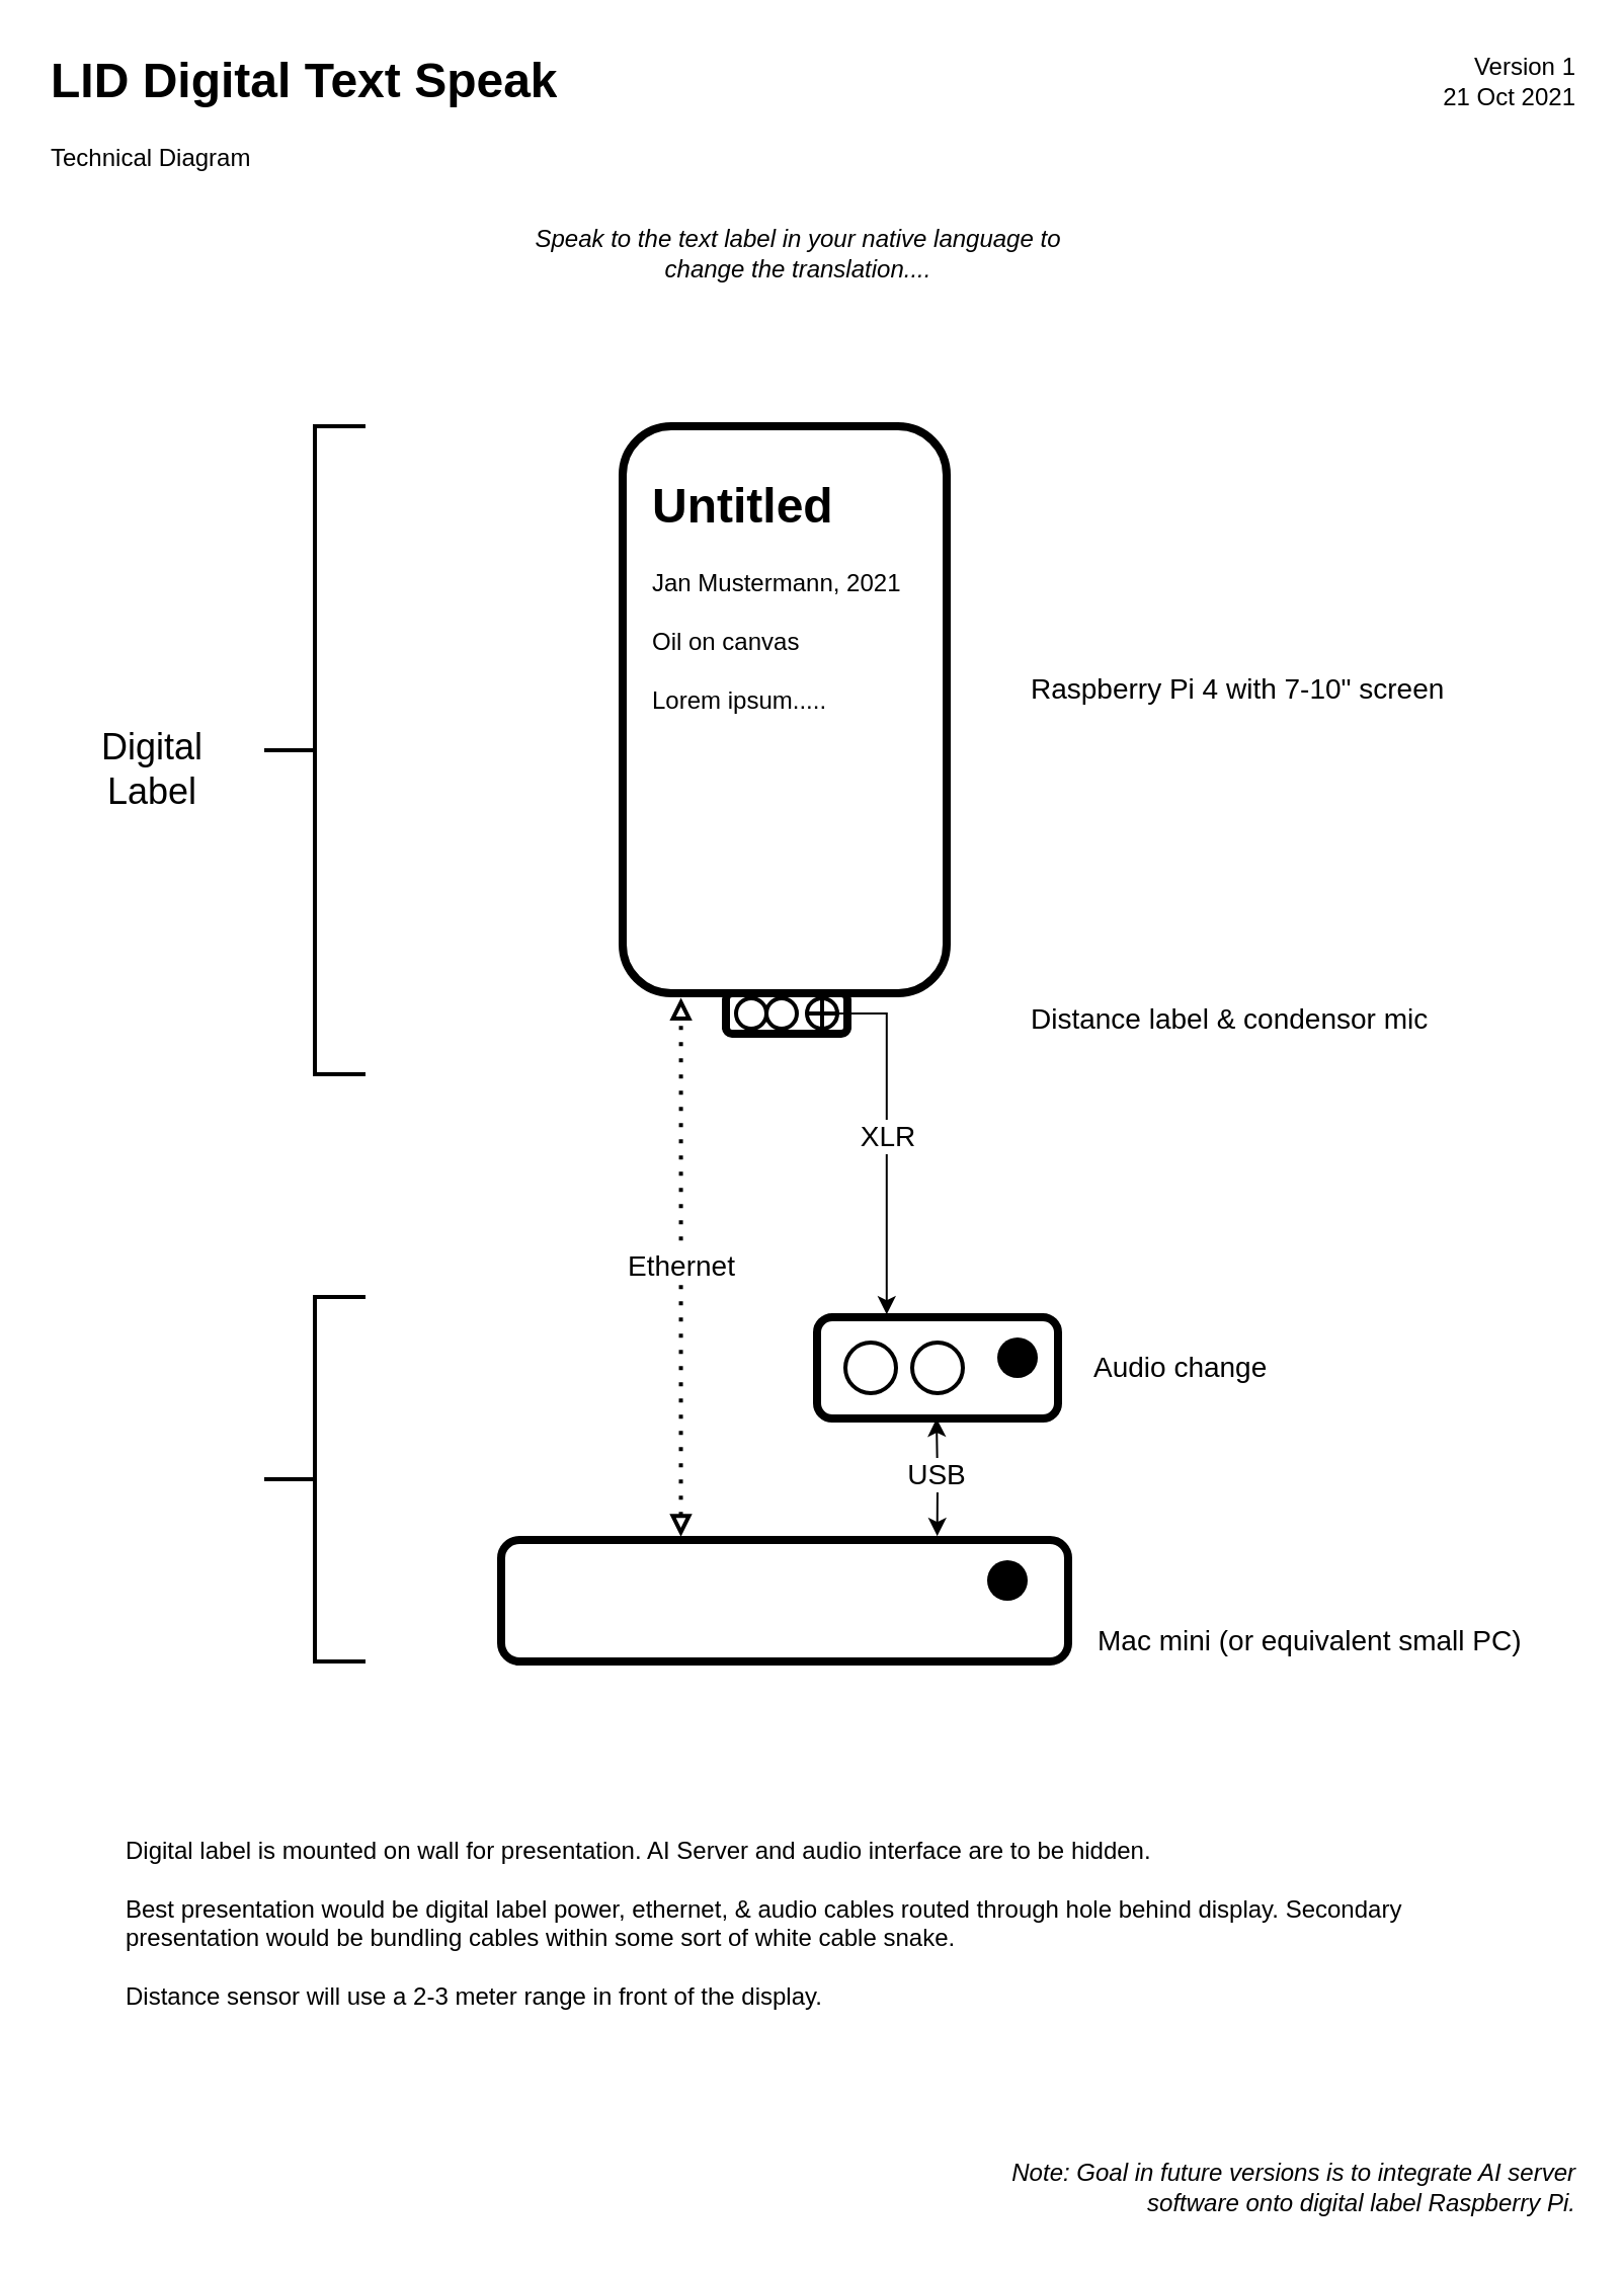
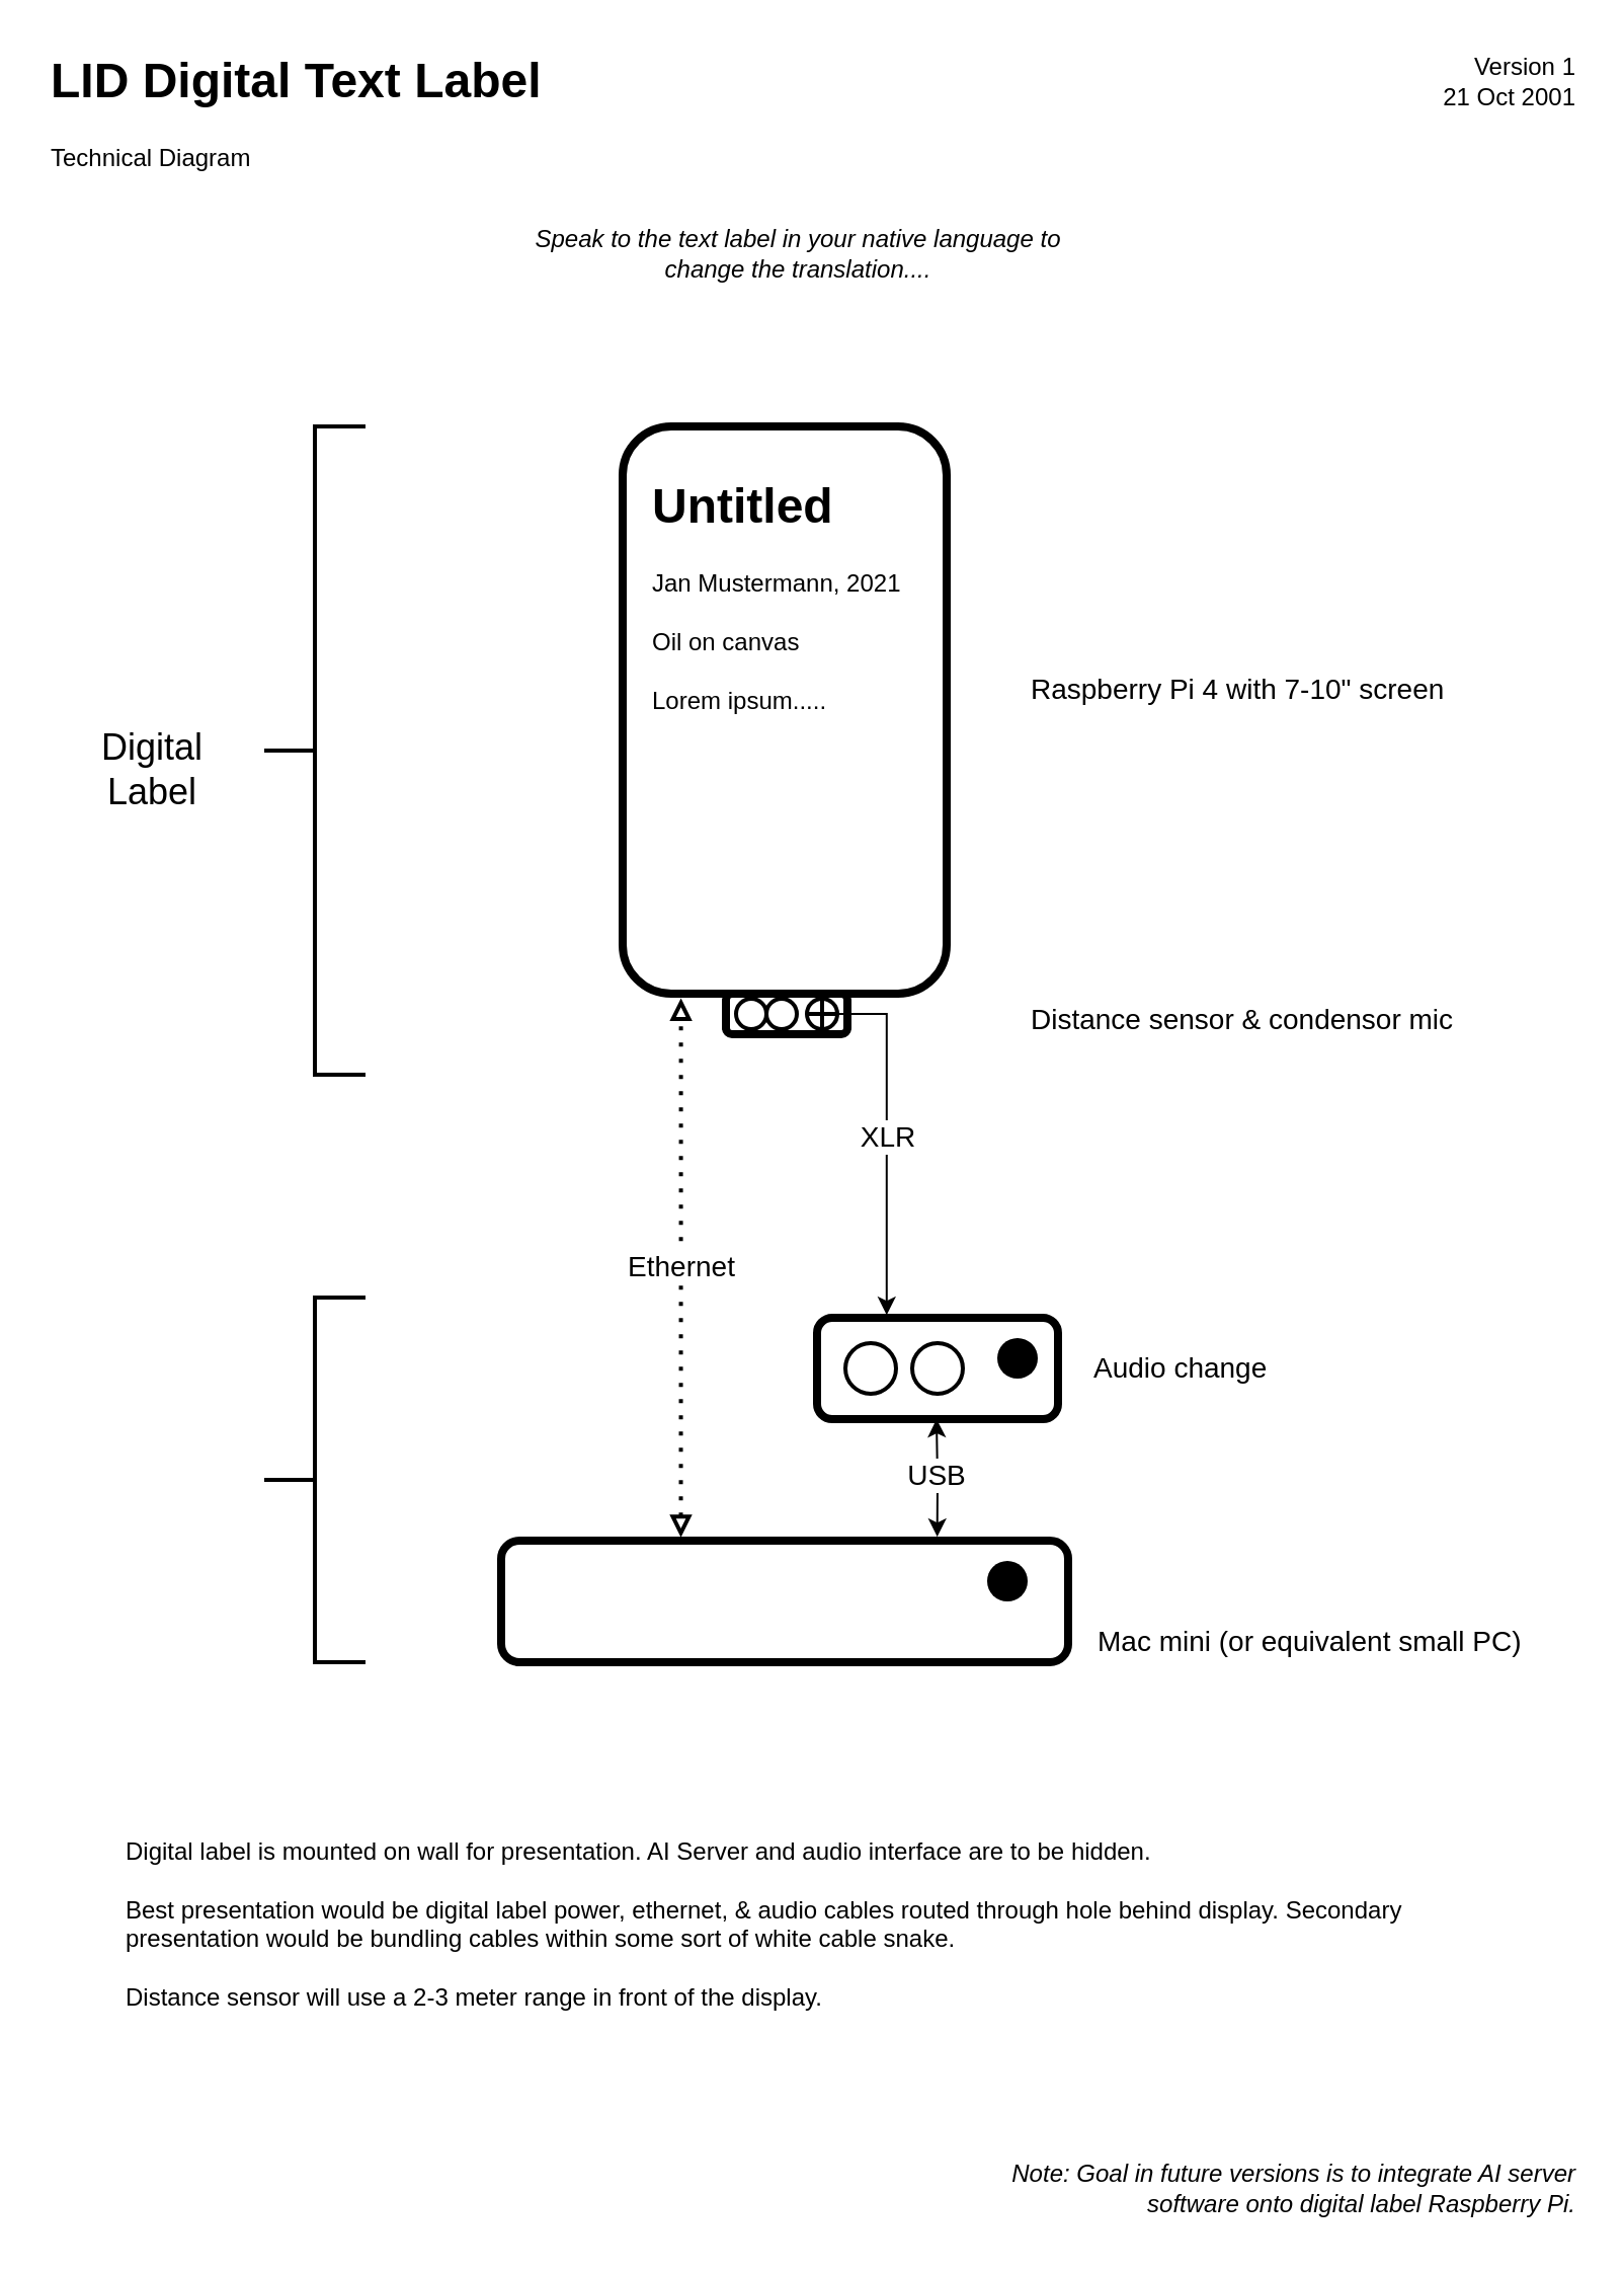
  <mxCell id="0" />
  <mxCell id="1" parent="0" />
- <mxCell id="2" value="&lt;h1&gt;LID Digital Text Speak&lt;/h1&gt;&lt;p&gt;Technical Diagram&lt;span&gt;&lt;br&gt;&lt;/span&gt;&lt;/p&gt;" style="text;html=1;strokeColor=none;fillColor=none;spacing=5;spacingTop=-20;whiteSpace=wrap;overflow=hidden;rounded=0;" parent="1" vertex="1"><mxGeometry x="20" y="20" width="280" height="70" as="geometry" /></mxCell>
+ <mxCell id="2" value="&lt;h1&gt;LID Digital Text Label&lt;/h1&gt;&lt;p&gt;Technical Diagram&lt;span&gt;&lt;br&gt;&lt;/span&gt;&lt;/p&gt;" style="text;html=1;strokeColor=none;fillColor=none;spacing=5;spacingTop=-20;whiteSpace=wrap;overflow=hidden;rounded=0;" parent="1" vertex="1"><mxGeometry x="20" y="20" width="280" height="70" as="geometry" /></mxCell>
  <mxCell id="3" value="" style="group" parent="1" vertex="1" connectable="0"><mxGeometry x="307" y="210" width="160" height="302.5" as="geometry" /></mxCell>
  <mxCell id="4" value="" style="group" parent="3" vertex="1" connectable="0"><mxGeometry width="160" height="280" as="geometry" /></mxCell>
  <mxCell id="5" value="" style="rounded=1;whiteSpace=wrap;html=1;fillColor=none;strokeWidth=4;strokeColor=default;" parent="4" vertex="1"><mxGeometry width="160" height="280" as="geometry" /></mxCell>
  <mxCell id="6" value="&lt;h1&gt;Untitled&lt;/h1&gt;&lt;p&gt;Jan Mustermann, 2021&lt;br&gt;&lt;br&gt;Oil on canvas&lt;br&gt;&lt;br&gt;Lorem ipsum.....&lt;br&gt;&lt;br&gt;&lt;br&gt;&lt;/p&gt;" style="text;html=1;strokeColor=none;fillColor=none;spacing=5;spacingTop=-20;whiteSpace=wrap;overflow=hidden;rounded=0;" parent="4" vertex="1"><mxGeometry x="10" y="20" width="140" height="240" as="geometry" /></mxCell>
  <mxCell id="7" value="" style="group" parent="3" vertex="1" connectable="0"><mxGeometry x="51" y="280" width="70" height="20" as="geometry" /></mxCell>
  <mxCell id="8" value="" style="group" parent="7" vertex="1" connectable="0"><mxGeometry width="60" height="20" as="geometry" /></mxCell>
  <mxCell id="9" value="" style="rounded=1;whiteSpace=wrap;html=1;strokeColor=default;strokeWidth=4;fillColor=none;" parent="8" vertex="1"><mxGeometry width="60" height="20" as="geometry" /></mxCell>
  <mxCell id="10" value="" style="ellipse;whiteSpace=wrap;html=1;aspect=fixed;strokeColor=default;strokeWidth=2;fillColor=none;" parent="8" vertex="1"><mxGeometry x="5" y="2.5" width="15" height="15" as="geometry" /></mxCell>
  <mxCell id="11" value="" style="ellipse;whiteSpace=wrap;html=1;aspect=fixed;strokeColor=default;strokeWidth=2;fillColor=none;" parent="8" vertex="1"><mxGeometry x="20" y="2.5" width="15" height="15" as="geometry" /></mxCell>
  <mxCell id="12" value="" style="verticalLabelPosition=bottom;verticalAlign=top;html=1;shape=mxgraph.flowchart.summing_function;strokeColor=default;strokeWidth=2;fillColor=none;" parent="3" vertex="1"><mxGeometry x="91" y="282.5" width="15" height="15" as="geometry" /></mxCell>
  <mxCell id="13" value="Raspberry Pi 4 with 7-10&quot; screen" style="text;html=1;strokeColor=none;fillColor=none;align=left;verticalAlign=middle;whiteSpace=wrap;rounded=0;fontSize=14;" parent="1" vertex="1"><mxGeometry x="507" y="330" width="210" height="20" as="geometry" /></mxCell>
- <mxCell id="14" value="Distance label &amp;amp; condensor mic" style="text;html=1;strokeColor=none;fillColor=none;align=left;verticalAlign=middle;whiteSpace=wrap;rounded=0;fontSize=14;" parent="1" vertex="1"><mxGeometry x="507" y="492.5" width="220" height="20" as="geometry" /></mxCell>
+ <mxCell id="14" value="Distance sensor &amp;amp; condensor mic" style="text;html=1;strokeColor=none;fillColor=none;align=left;verticalAlign=middle;whiteSpace=wrap;rounded=0;fontSize=14;" parent="1" vertex="1"><mxGeometry x="507" y="492.5" width="220" height="20" as="geometry" /></mxCell>
  <mxCell id="15" value="" style="group" parent="1" vertex="1" connectable="0"><mxGeometry x="403" y="650" width="119" height="50" as="geometry" /></mxCell>
  <mxCell id="16" value="" style="rounded=1;whiteSpace=wrap;html=1;strokeColor=default;strokeWidth=4;fillColor=none;" parent="15" vertex="1"><mxGeometry width="119" height="50" as="geometry" /></mxCell>
  <mxCell id="17" value="" style="ellipse;whiteSpace=wrap;html=1;aspect=fixed;strokeColor=default;strokeWidth=2;fillColor=none;" parent="15" vertex="1"><mxGeometry x="14" y="12.5" width="25" height="25" as="geometry" /></mxCell>
  <mxCell id="18" value="" style="ellipse;whiteSpace=wrap;html=1;aspect=fixed;strokeColor=default;strokeWidth=2;fillColor=none;" parent="15" vertex="1"><mxGeometry x="47" y="12.5" width="25" height="25" as="geometry" /></mxCell>
  <mxCell id="19" value="" style="ellipse;whiteSpace=wrap;html=1;aspect=fixed;strokeColor=none;strokeWidth=2;fillColor=#000000;" parent="15" vertex="1"><mxGeometry x="89" y="10" width="20" height="20" as="geometry" /></mxCell>
  <mxCell id="20" style="edgeStyle=orthogonalEdgeStyle;rounded=0;orthogonalLoop=1;jettySize=auto;html=1;exitX=1;exitY=0.5;exitDx=0;exitDy=0;exitPerimeter=0;fontSize=14;entryX=0.289;entryY=-0.028;entryDx=0;entryDy=0;entryPerimeter=0;" parent="1" source="12" target="16" edge="1"><mxGeometry relative="1" as="geometry"><mxPoint x="437" y="640" as="targetPoint" /></mxGeometry></mxCell>
  <mxCell id="21" value="XLR" style="edgeLabel;html=1;align=center;verticalAlign=middle;resizable=0;points=[];fontSize=14;" parent="20" vertex="1" connectable="0"><mxGeometry x="-0.018" relative="1" as="geometry"><mxPoint as="offset" /></mxGeometry></mxCell>
  <mxCell id="22" value="Audio change" style="text;html=1;strokeColor=none;fillColor=none;align=left;verticalAlign=middle;whiteSpace=wrap;rounded=0;fontSize=14;" parent="1" vertex="1"><mxGeometry x="538" y="665" width="102" height="20" as="geometry" /></mxCell>
  <mxCell id="23" style="edgeStyle=orthogonalEdgeStyle;rounded=0;orthogonalLoop=1;jettySize=auto;html=1;entryX=0.769;entryY=-0.032;entryDx=0;entryDy=0;fontSize=14;startArrow=classic;startFill=1;entryPerimeter=0;" parent="1" target="28" edge="1"><mxGeometry relative="1" as="geometry"><mxPoint x="462" y="700" as="sourcePoint" /></mxGeometry></mxCell>
  <mxCell id="24" value="USB" style="edgeLabel;html=1;align=center;verticalAlign=middle;resizable=0;points=[];fontSize=14;" parent="23" vertex="1" connectable="0"><mxGeometry x="-0.074" y="-1" relative="1" as="geometry"><mxPoint as="offset" /></mxGeometry></mxCell>
  <mxCell id="25" value="Ethernet" style="endArrow=block;dashed=1;html=1;dashPattern=1 3;strokeWidth=2;rounded=0;fontSize=14;edgeStyle=orthogonalEdgeStyle;startArrow=block;startFill=0;endFill=0;entryX=0.18;entryY=1.008;entryDx=0;entryDy=0;entryPerimeter=0;exitX=0.317;exitY=-0.027;exitDx=0;exitDy=0;exitPerimeter=0;" parent="1" source="28" target="5" edge="1"><mxGeometry width="50" height="50" relative="1" as="geometry"><mxPoint x="347" y="750" as="sourcePoint" /><mxPoint x="347" y="550" as="targetPoint" /></mxGeometry></mxCell>
  <mxCell id="26" value="Mac mini (or equivalent small PC)" style="text;html=1;strokeColor=none;fillColor=none;align=left;verticalAlign=middle;whiteSpace=wrap;rounded=0;fontSize=14;" parent="1" vertex="1"><mxGeometry x="540" y="800" width="230" height="20" as="geometry" /></mxCell>
  <mxCell id="27" value="" style="group" parent="1" vertex="1" connectable="0"><mxGeometry x="247" y="760" width="280" height="60" as="geometry" /></mxCell>
  <mxCell id="28" value="" style="rounded=1;whiteSpace=wrap;html=1;strokeColor=default;strokeWidth=4;fillColor=none;" parent="27" vertex="1"><mxGeometry width="280" height="60" as="geometry" /></mxCell>
  <mxCell id="29" value="" style="ellipse;whiteSpace=wrap;html=1;aspect=fixed;strokeColor=none;strokeWidth=2;fillColor=#000000;" parent="27" vertex="1"><mxGeometry x="240" y="10" width="20" height="20" as="geometry" /></mxCell>
  <mxCell id="30" value="Digital Label" style="text;html=1;strokeColor=none;fillColor=none;align=center;verticalAlign=middle;whiteSpace=wrap;rounded=0;fontSize=18;" parent="1" vertex="1"><mxGeometry x="35" y="370" width="80" height="20" as="geometry" /></mxCell>
  <mxCell id="31" value="" style="strokeWidth=2;html=1;shape=mxgraph.flowchart.annotation_2;align=left;labelPosition=right;pointerEvents=1;fontSize=14;fillColor=none;" parent="1" vertex="1"><mxGeometry x="130" y="210" width="50" height="320" as="geometry" /></mxCell>
  <mxCell id="32" value="" style="strokeWidth=2;html=1;shape=mxgraph.flowchart.annotation_2;align=left;labelPosition=right;pointerEvents=1;fontSize=14;fillColor=none;" parent="1" vertex="1"><mxGeometry x="130" y="640" width="50" height="180" as="geometry" /></mxCell>
  <mxCell id="33" value="Note: Goal in future versions is to integrate AI server software onto digital label Raspberry Pi." style="text;html=1;strokeColor=none;fillColor=none;align=right;verticalAlign=middle;whiteSpace=wrap;rounded=0;fontSize=12;fontStyle=2" parent="1" vertex="1"><mxGeometry x="460" y="1060" width="320" height="40" as="geometry" /></mxCell>
- <mxCell id="34" value="Version 1&lt;br&gt;21 Oct 2021" style="text;html=1;strokeColor=none;fillColor=none;align=right;verticalAlign=middle;whiteSpace=wrap;rounded=0;fontSize=12;" parent="1" vertex="1"><mxGeometry x="660" y="20" width="120" height="40" as="geometry" /></mxCell>
+ <mxCell id="34" value="Version 1&lt;br&gt;21 Oct 2001" style="text;html=1;strokeColor=none;fillColor=none;align=right;verticalAlign=middle;whiteSpace=wrap;rounded=0;fontSize=12;" parent="1" vertex="1"><mxGeometry x="660" y="20" width="120" height="40" as="geometry" /></mxCell>
  <mxCell id="35" value="Digital label is mounted on wall for presentation. AI Server and audio interface are to be hidden.&lt;br&gt;&lt;br&gt;Best presentation would be digital label power, ethernet, &amp;amp; audio cables routed through hole behind display. Secondary presentation would be bundling cables within some sort of white cable snake.&lt;br&gt;&lt;br&gt;Distance sensor will use a 2-3 meter range in front of the display." style="text;html=1;strokeColor=none;fillColor=none;align=left;verticalAlign=top;whiteSpace=wrap;rounded=0;" vertex="1" parent="1"><mxGeometry x="60" y="900" width="680" height="80" as="geometry" /></mxCell>
  <mxCell id="36" value="&lt;i&gt;Speak to the text label in your native language to change the translation....&lt;/i&gt;" style="text;html=1;strokeColor=none;fillColor=none;align=center;verticalAlign=middle;whiteSpace=wrap;rounded=0;" vertex="1" parent="1"><mxGeometry x="256" y="110" width="276" height="30" as="geometry" /></mxCell>
